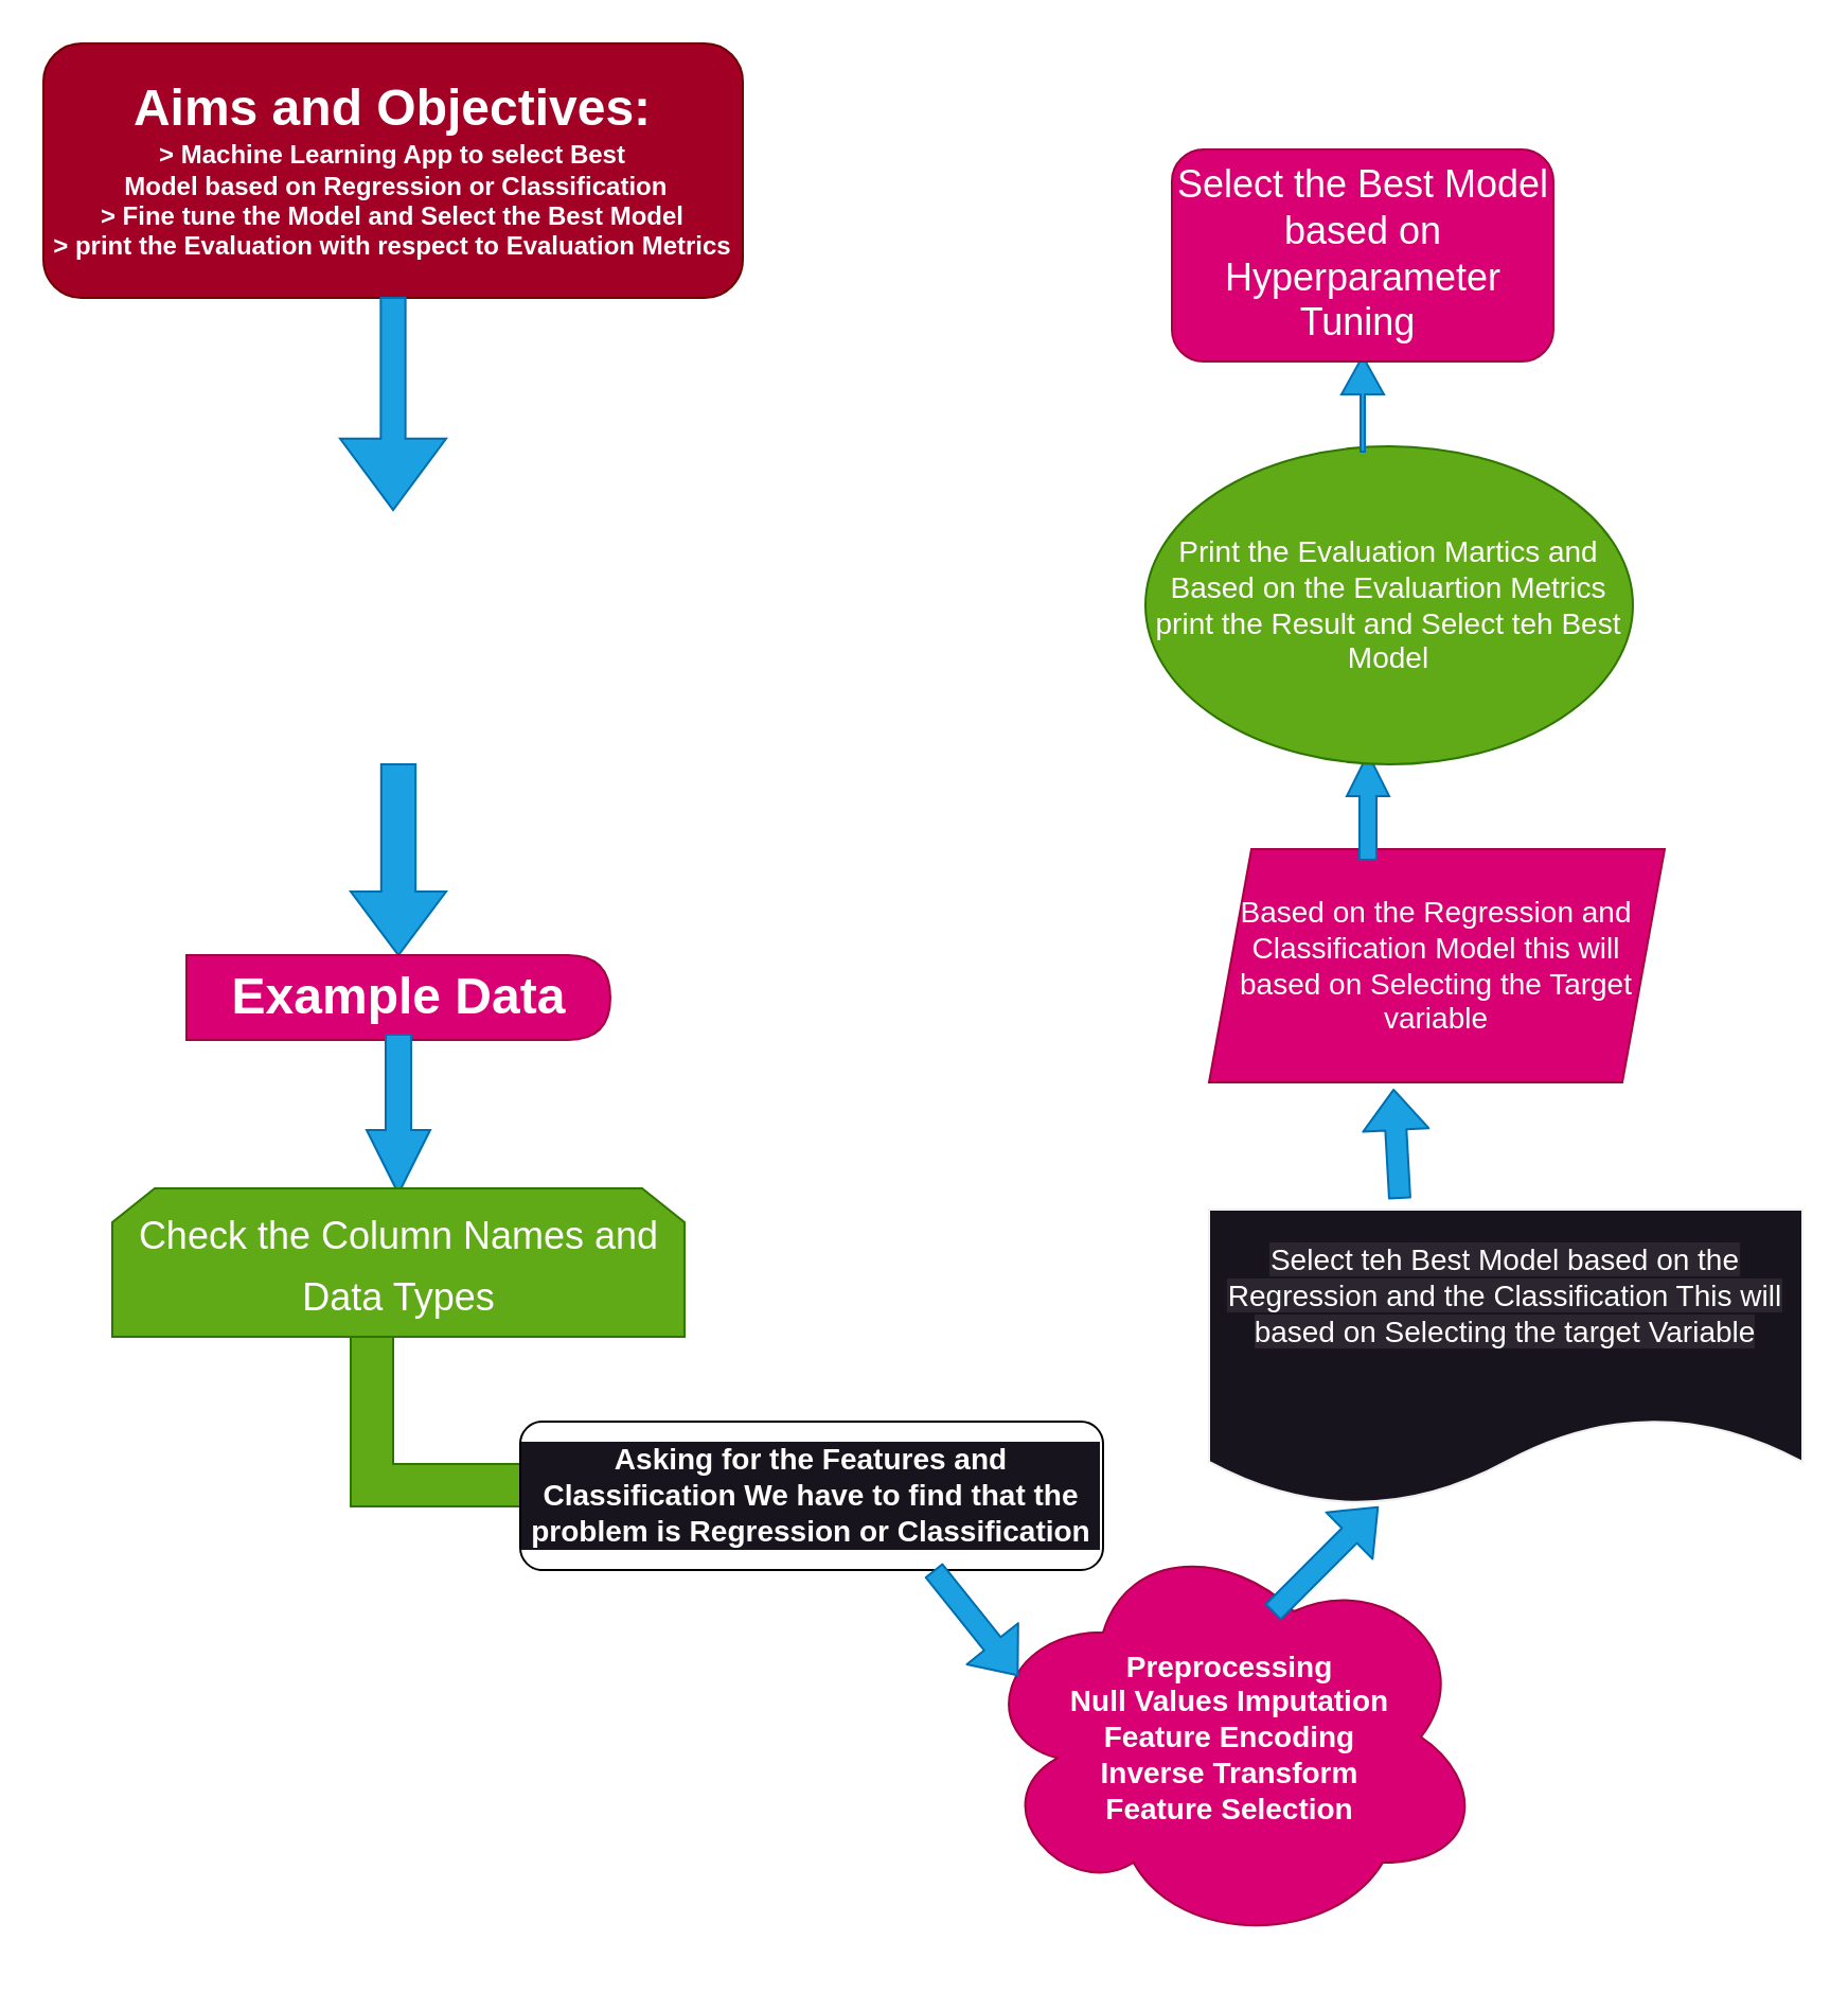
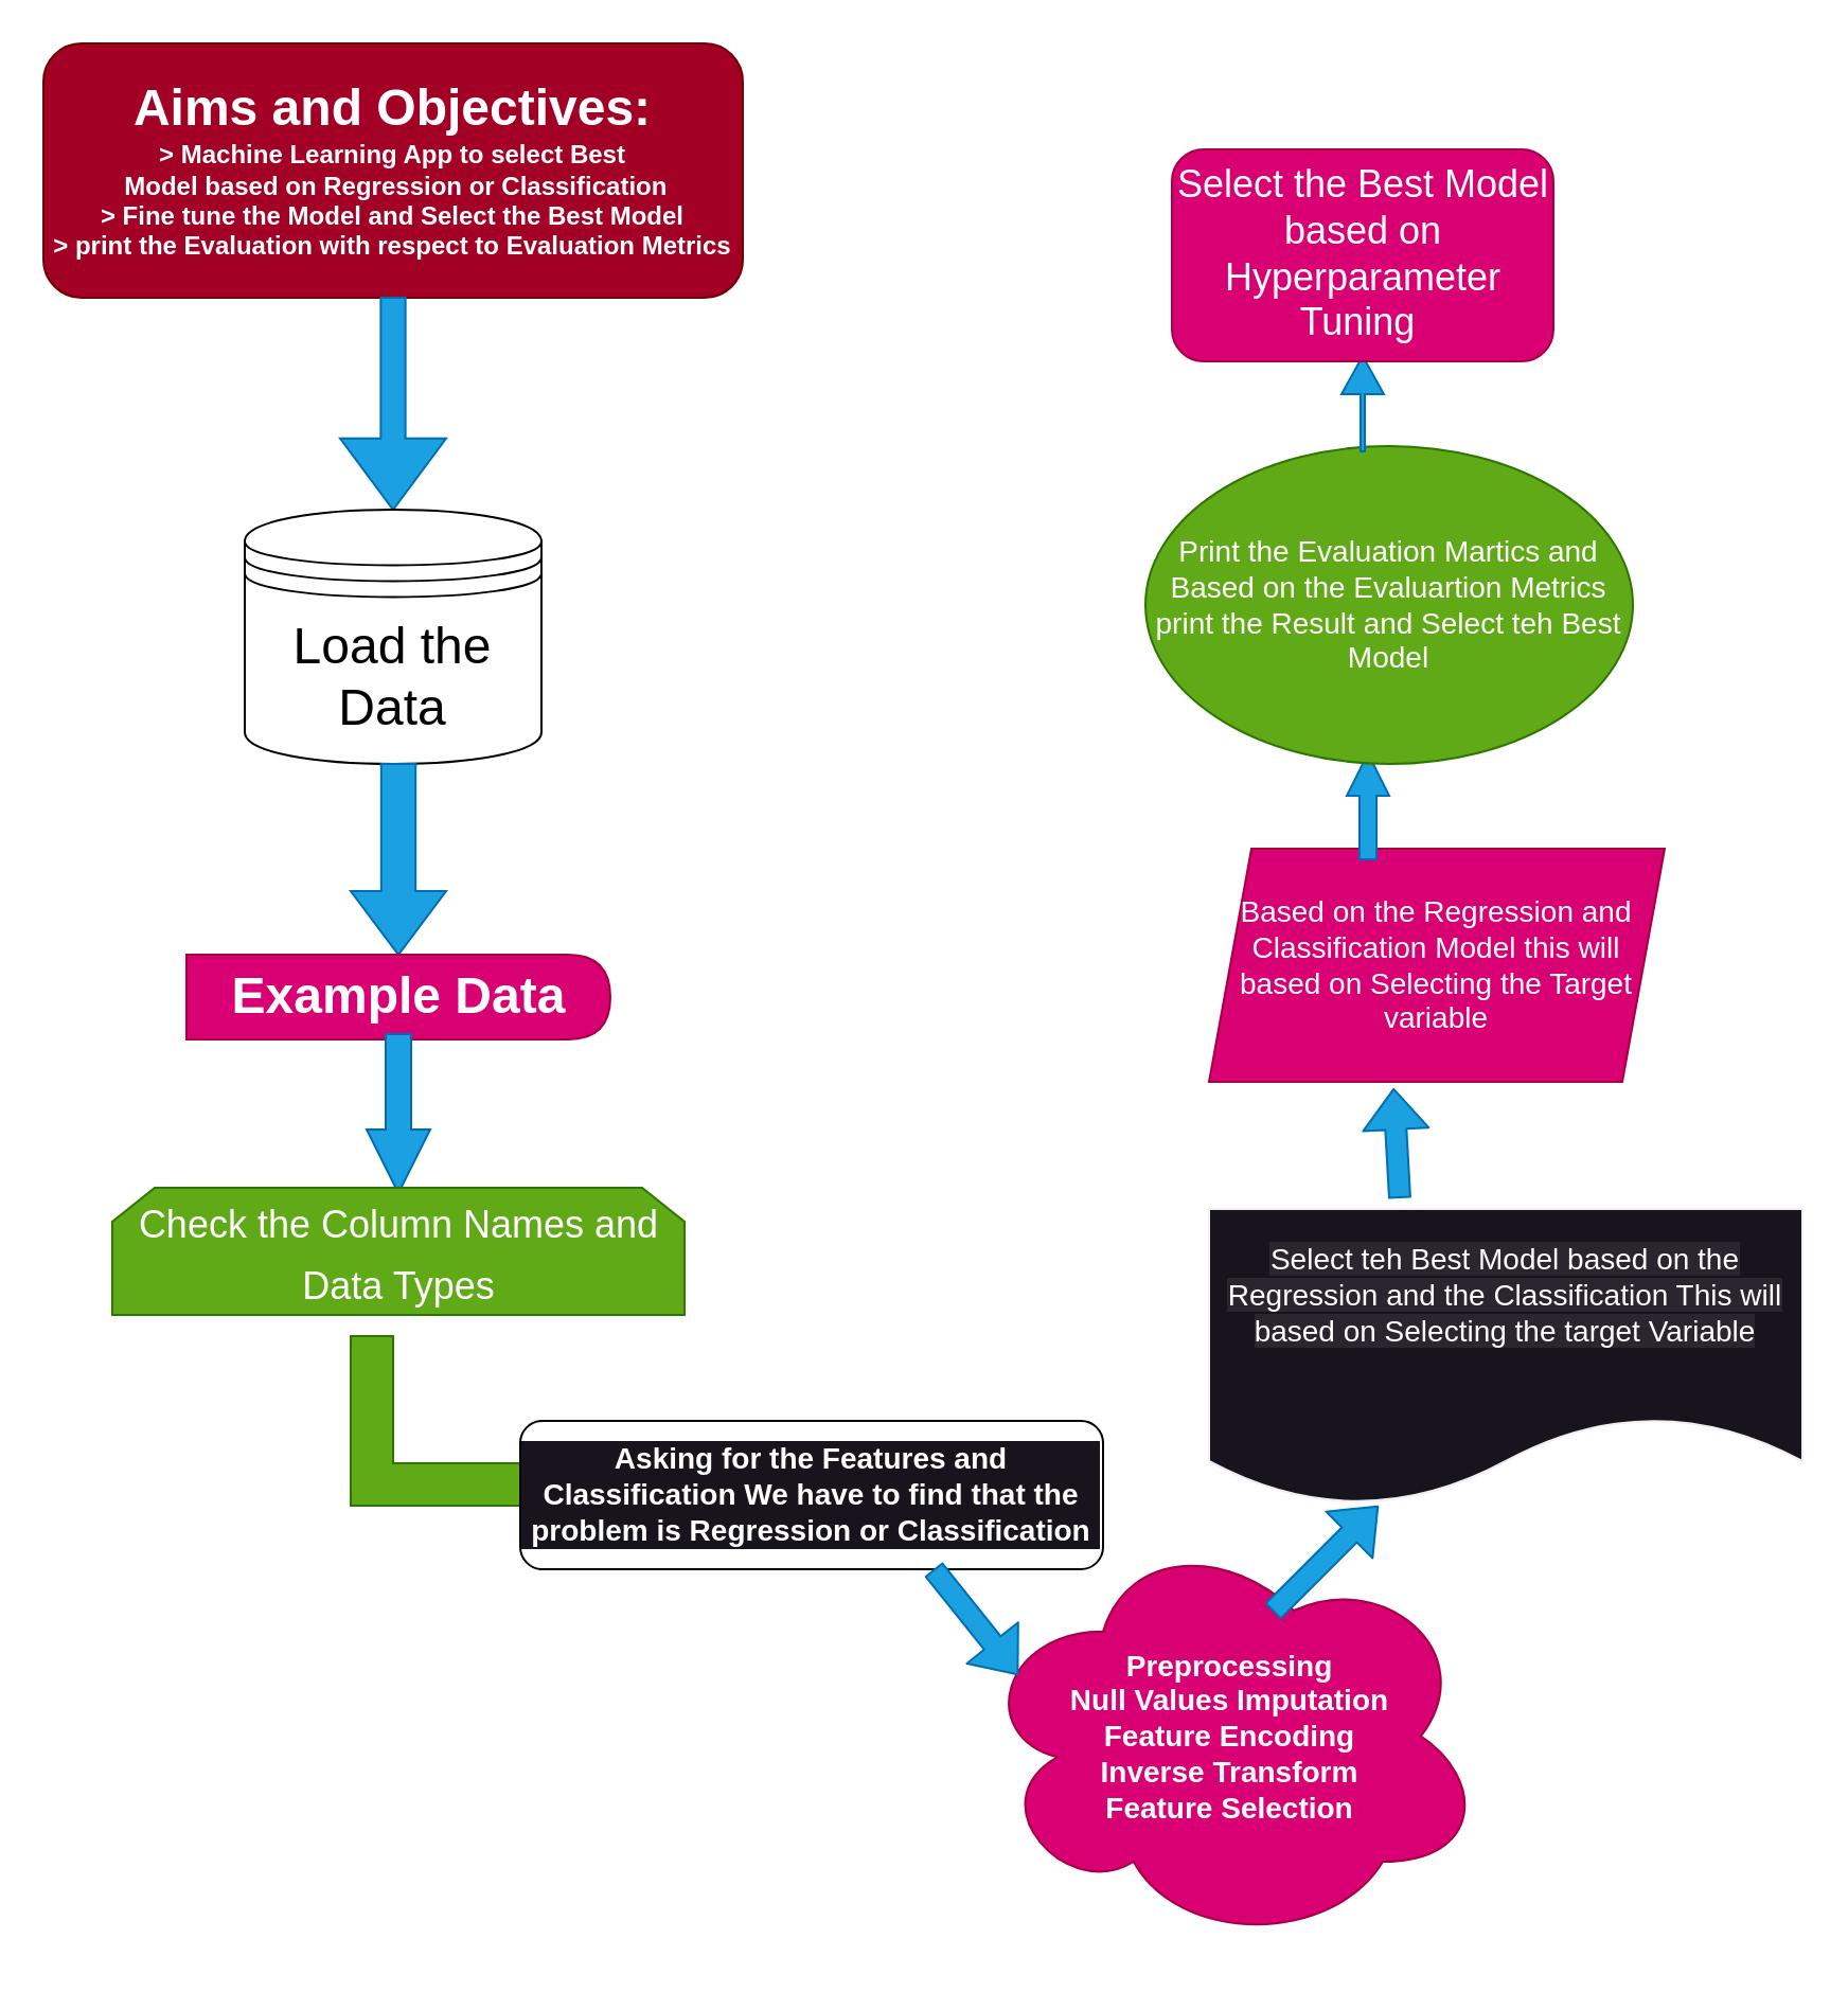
  <mxCell id="0" />
  <mxCell id="1" parent="0" />
  <mxCell id="2" value="&lt;b&gt;&lt;font style=&quot;&quot;&gt;&lt;font style=&quot;&quot;&gt;&lt;font style=&quot;font-size: 24px;&quot;&gt;Aims and Objectives:&lt;/font&gt;&lt;br&gt;&lt;/font&gt;&lt;/font&gt;&amp;gt; Machine Learning App to select Best&lt;/b&gt;&lt;br&gt;&lt;b&gt;&amp;nbsp;Model based on Regression or Classification&lt;/b&gt;&lt;br&gt;&lt;b&gt;&amp;gt; Fine tune the Model and Select the Best Model&lt;/b&gt;&lt;br&gt;&lt;b&gt;&amp;gt; print the Evaluation with respect to Evaluation Metrics&lt;/b&gt;" style="rounded=1;whiteSpace=wrap;html=1;fillColor=#a20025;fontColor=#ffffff;strokeColor=#6F0000;" vertex="1" parent="1"><mxGeometry x="20" y="20" width="330" height="120" as="geometry" /></mxCell>
  <mxCell id="3" value="" style="shape=singleArrow;direction=south;whiteSpace=wrap;html=1;fontSize=18;fillColor=#1ba1e2;fontColor=#ffffff;strokeColor=#006EAF;arrowWidth=0.233;arrowSize=0.336;" vertex="1" parent="1"><mxGeometry x="160" y="140" width="50" height="100" as="geometry" /></mxCell>
+ <mxCell id="4" value="&lt;font style=&quot;font-size: 24px;&quot;&gt;Load the Data&lt;/font&gt;" style="shape=datastore;whiteSpace=wrap;html=1;fontSize=18;" vertex="1" parent="1"><mxGeometry x="115" y="240" width="140" height="120" as="geometry" /></mxCell>
  <mxCell id="5" value="" style="shape=singleArrow;direction=south;whiteSpace=wrap;html=1;fontSize=24;arrowWidth=0.36;arrowSize=0.333;fillColor=#1ba1e2;fontColor=#ffffff;strokeColor=#006EAF;" vertex="1" parent="1"><mxGeometry x="165" y="360" width="45" height="90" as="geometry" /></mxCell>
  <mxCell id="6" value="&lt;b&gt;Example Data&lt;/b&gt;" style="shape=delay;whiteSpace=wrap;html=1;fontSize=24;fillColor=#d80073;fontColor=#ffffff;strokeColor=#A50040;" vertex="1" parent="1"><mxGeometry x="87.5" y="450" width="200" height="40" as="geometry" /></mxCell>
  <mxCell id="7" value="" style="shape=singleArrow;whiteSpace=wrap;html=1;arrowWidth=0.4;arrowSize=0.4;fontSize=24;fillColor=#1ba1e2;strokeColor=#006EAF;fontColor=#ffffff;rotation=90;" vertex="1" parent="1"><mxGeometry x="150" y="510" width="75" height="30" as="geometry" /></mxCell>
- <mxCell id="8" value="&lt;font color=&quot;#ffffff&quot;&gt;&lt;font style=&quot;font-size: 18px;&quot;&gt;Check the Column Names and Data Types&lt;/font&gt;&lt;br&gt;&lt;/font&gt;" style="shape=loopLimit;whiteSpace=wrap;html=1;fontSize=24;align=center;fillColor=#60a917;fontColor=#ffffff;strokeColor=#2D7600;" vertex="1" parent="1"><mxGeometry x="52.5" y="560" width="270" height="70" as="geometry" /></mxCell>
+ <mxCell id="8" value="&lt;font color=&quot;#ffffff&quot;&gt;&lt;font style=&quot;font-size: 18px;&quot;&gt;Check the Column Names and Data Types&lt;/font&gt;&lt;br&gt;&lt;/font&gt;" style="shape=loopLimit;whiteSpace=wrap;html=1;fontSize=24;align=center;fillColor=#60a917;fontColor=#ffffff;strokeColor=#2D7600;" vertex="1" parent="1"><mxGeometry x="52.5" y="560" width="270" height="60" as="geometry" /></mxCell>
  <mxCell id="9" value="" style="shape=corner;whiteSpace=wrap;html=1;labelBackgroundColor=#00CC00;fontSize=18;fontColor=#ffffff;rotation=-90;fillColor=#60a917;strokeColor=#2D7600;" vertex="1" parent="1"><mxGeometry x="165" y="630" width="80" height="80" as="geometry" /></mxCell>
  <mxCell id="10" value="&lt;font style=&quot;font-size: 14px;&quot; color=&quot;#ffffff&quot;&gt;&lt;b&gt;Asking for the Features and Classification We have to find that the problem is Regression or Classification&lt;/b&gt;&lt;/font&gt;" style="rounded=1;whiteSpace=wrap;html=1;labelBackgroundColor=#18141D;fontSize=12;" vertex="1" parent="1"><mxGeometry x="245" y="670" width="275" height="70" as="geometry" /></mxCell>
  <mxCell id="11" value="&lt;b&gt;Preprocessing &lt;br&gt;Null Values Imputation&lt;br&gt;Feature Encoding&lt;br&gt;Inverse Transform&lt;br&gt;Feature Selection&lt;/b&gt;" style="ellipse;shape=cloud;whiteSpace=wrap;html=1;labelBackgroundColor=none;strokeColor=#A50040;fontSize=14;fontColor=#ffffff;fillColor=#d80073;" vertex="1" parent="1"><mxGeometry x="460" y="720" width="240" height="197.5" as="geometry" /></mxCell>
  <mxCell id="12" value="&#10;&lt;span style=&quot;color: rgb(255, 255, 255); font-family: Helvetica; font-size: 14px; font-style: normal; font-variant-ligatures: normal; font-variant-caps: normal; font-weight: 400; letter-spacing: normal; orphans: 2; text-align: center; text-indent: 0px; text-transform: none; widows: 2; word-spacing: 0px; -webkit-text-stroke-width: 0px; background-color: rgb(42, 37, 47); text-decoration-thickness: initial; text-decoration-style: initial; text-decoration-color: initial; float: none; display: inline !important;&quot;&gt;Select teh Best Model based on the Regression and the Classification This will based on Selecting the target Variable&lt;/span&gt;&#10;&#10;" style="shape=document;whiteSpace=wrap;html=1;boundedLbl=1;labelBackgroundColor=none;strokeColor=#F0F0F0;fontSize=14;fontColor=#FFFFFF;fillColor=#18141D;gradientColor=none;" vertex="1" parent="1"><mxGeometry x="570" y="570" width="280" height="140" as="geometry" /></mxCell>
  <mxCell id="13" value="Based on the Regression and Classification Model this will based on Selecting the Target variable" style="shape=parallelogram;perimeter=parallelogramPerimeter;whiteSpace=wrap;html=1;fixedSize=1;labelBackgroundColor=none;strokeColor=#A50040;fontSize=14;fontColor=#ffffff;fillColor=#d80073;" vertex="1" parent="1"><mxGeometry x="570" y="400" width="215" height="110" as="geometry" /></mxCell>
  <mxCell id="14" value="" style="shape=singleArrow;whiteSpace=wrap;html=1;arrowWidth=0.4;arrowSize=0.4;fontSize=14;fillColor=#1ba1e2;strokeColor=#006EAF;fontColor=#ffffff;labelBackgroundColor=none;rotation=-90;" vertex="1" parent="1"><mxGeometry x="620" y="370" width="50" height="20" as="geometry" /></mxCell>
  <mxCell id="15" value="Print the Evaluation Martics and Based on the Evaluartion Metrics print the Result and Select teh Best Model" style="ellipse;whiteSpace=wrap;html=1;labelBackgroundColor=none;strokeColor=#2D7600;fontSize=14;fontColor=#ffffff;fillColor=#60a917;" vertex="1" parent="1"><mxGeometry x="540" y="210" width="230" height="150" as="geometry" /></mxCell>
  <mxCell id="16" value="" style="shape=flexArrow;endArrow=classic;html=1;fontSize=18;fontColor=#FFFFFF;exitX=0.709;exitY=1;exitDx=0;exitDy=0;exitPerimeter=0;fillColor=#1ba1e2;strokeColor=#006EAF;" edge="1" parent="1" source="10"><mxGeometry width="50" height="50" relative="1" as="geometry"><mxPoint x="420" y="750" as="sourcePoint" /><mxPoint x="480" y="790" as="targetPoint" /></mxGeometry></mxCell>
  <mxCell id="17" value="" style="shape=flexArrow;endArrow=classic;html=1;fontSize=18;fontColor=#FFFFFF;fillColor=#1ba1e2;strokeColor=#006EAF;" edge="1" parent="1"><mxGeometry width="50" height="50" relative="1" as="geometry"><mxPoint x="600" y="760" as="sourcePoint" /><mxPoint x="650" y="710" as="targetPoint" /></mxGeometry></mxCell>
  <mxCell id="18" value="" style="shape=flexArrow;endArrow=classic;html=1;fontSize=18;fontColor=#FFFFFF;fillColor=#1ba1e2;strokeColor=#006EAF;entryX=0.405;entryY=1.027;entryDx=0;entryDy=0;entryPerimeter=0;" edge="1" parent="1" target="13"><mxGeometry width="50" height="50" relative="1" as="geometry"><mxPoint x="660" y="565" as="sourcePoint" /><mxPoint x="700" y="515" as="targetPoint" /></mxGeometry></mxCell>
  <mxCell id="19" value="" style="shape=singleArrow;whiteSpace=wrap;html=1;arrowWidth=0.1;arrowSize=0.4;fontSize=14;fillColor=#1ba1e2;strokeColor=#006EAF;fontColor=#ffffff;labelBackgroundColor=none;rotation=-90;" vertex="1" parent="1"><mxGeometry x="620" y="180" width="45" height="20" as="geometry" /></mxCell>
  <mxCell id="20" value="Select the Best Model based on Hyperparameter Tuning&amp;nbsp;" style="rounded=1;whiteSpace=wrap;html=1;labelBackgroundColor=none;strokeColor=#A50040;fontSize=18;fontColor=#ffffff;fillColor=#d80073;align=center;" vertex="1" parent="1"><mxGeometry x="552.5" y="70" width="180" height="100" as="geometry" /></mxCell>
